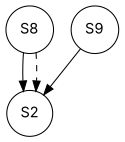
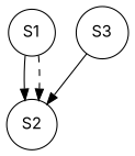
  digraph {
    fontname=Inter
    nodesep="“4”"
    node [fontname=Inter shape=circle]
    edge [fontname=Inter]
-   S1 [label=S8]
+   S1
    S2
-   S3 [label=S9]
+   S3
    S1 -> S2
    S1 -> S2 [style=dashed]
    S3 -> S2
  }
